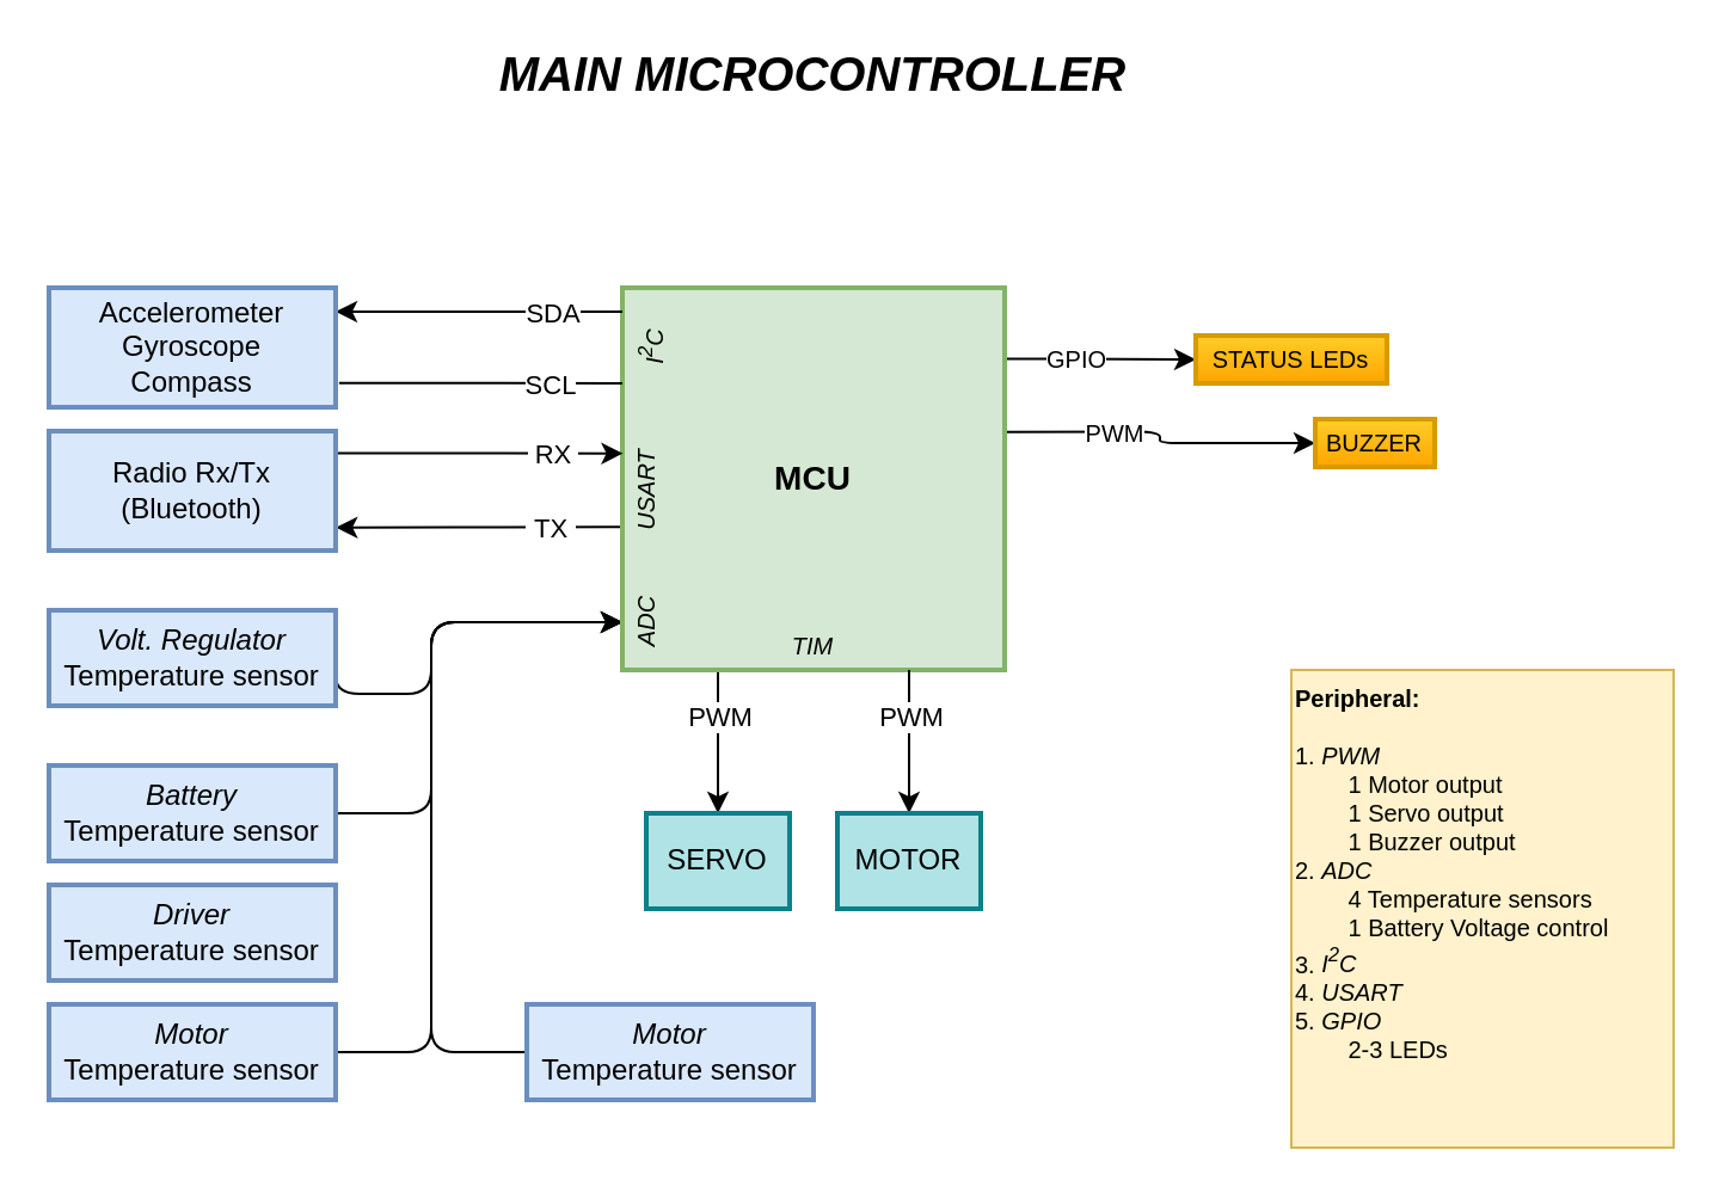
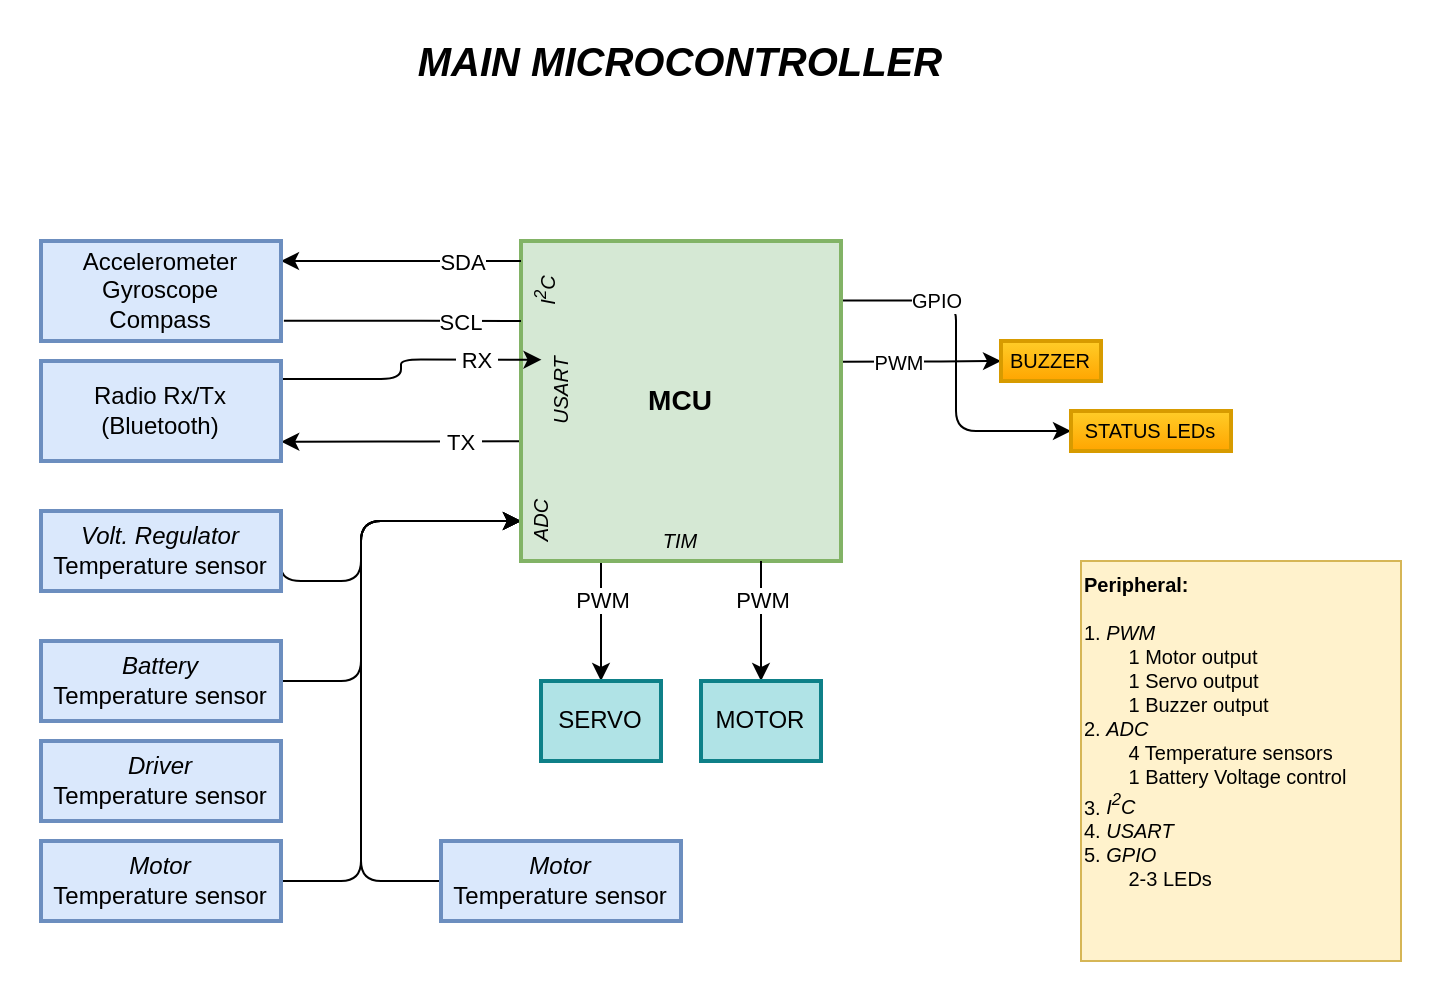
  <mxCell id="0" />
  <mxCell id="1" parent="0" />
  <mxCell id="2" style="edgeStyle=orthogonalEdgeStyle;rounded=1;orthogonalLoop=1;jettySize=auto;html=1;entryX=0;entryY=0.5;entryDx=0;entryDy=0;" parent="1" source="39" target="32" edge="1"><mxGeometry relative="1" as="geometry"><Array as="points"><mxPoint x="180" y="440" /><mxPoint x="180" y="260" /></Array></mxGeometry></mxCell>
  <mxCell id="3" style="edgeStyle=orthogonalEdgeStyle;rounded=1;orthogonalLoop=1;jettySize=auto;html=1;entryX=0;entryY=0.5;entryDx=0;entryDy=0;startArrow=none;startFill=0;endArrow=classic;endFill=1;strokeWidth=1;" parent="1" source="38" target="32" edge="1"><mxGeometry relative="1" as="geometry"><Array as="points"><mxPoint x="180" y="440" /><mxPoint x="180" y="260" /></Array></mxGeometry></mxCell>
  <mxCell id="4" style="edgeStyle=orthogonalEdgeStyle;rounded=1;orthogonalLoop=1;jettySize=auto;html=1;entryX=0;entryY=0.5;entryDx=0;entryDy=0;fontSize=14;exitX=1;exitY=0.5;exitDx=0;exitDy=0;" parent="1" source="36" edge="1"><mxGeometry relative="1" as="geometry"><mxPoint x="140" y="320.007" as="sourcePoint" /><mxPoint x="260" y="260" as="targetPoint" /><Array as="points"><mxPoint x="180" y="290" /><mxPoint x="180" y="260" /></Array></mxGeometry></mxCell>
  <mxCell id="5" style="edgeStyle=orthogonalEdgeStyle;rounded=1;orthogonalLoop=1;jettySize=auto;html=1;entryX=0;entryY=0.5;entryDx=0;entryDy=0;fontSize=14;exitX=1;exitY=0.5;exitDx=0;exitDy=0;" parent="1" source="35" target="32" edge="1"><mxGeometry relative="1" as="geometry"><Array as="points"><mxPoint x="180" y="340" /><mxPoint x="180" y="260" /></Array></mxGeometry></mxCell>
  <mxCell id="6" style="edgeStyle=orthogonalEdgeStyle;orthogonalLoop=1;jettySize=auto;html=1;rounded=1;entryX=1.001;entryY=0.807;entryDx=0;entryDy=0;entryPerimeter=0;exitX=0.001;exitY=0.626;exitDx=0;exitDy=0;exitPerimeter=0;" parent="1" source="14" target="18" edge="1"><mxGeometry relative="1" as="geometry"><mxPoint x="250" y="220" as="sourcePoint" /><mxPoint x="420" y="-35" as="targetPoint" /><Array as="points"><mxPoint x="200" y="220" /></Array></mxGeometry></mxCell>
  <mxCell id="7" value="&amp;nbsp;TX&amp;nbsp;" style="edgeLabel;html=1;align=center;verticalAlign=middle;resizable=0;points=[];" parent="6" vertex="1" connectable="0"><mxGeometry x="-0.762" y="-2" relative="1" as="geometry"><mxPoint x="-17" y="2" as="offset" /></mxGeometry></mxCell>
  <mxCell id="8" style="edgeStyle=orthogonalEdgeStyle;orthogonalLoop=1;jettySize=auto;html=1;entryX=0;entryY=0.5;entryDx=0;entryDy=0;fontSize=10;startArrow=none;startFill=0;endArrow=classic;endFill=1;rounded=1;exitX=0.997;exitY=0.186;exitDx=0;exitDy=0;exitPerimeter=0;" parent="1" source="14" target="28" edge="1"><mxGeometry relative="1" as="geometry"><Array as="points" /></mxGeometry></mxCell>
  <mxCell id="9" value="GPIO" style="edgeLabel;html=1;align=center;verticalAlign=middle;resizable=0;points=[];fontSize=10;" parent="8" vertex="1" connectable="0"><mxGeometry x="-0.633" relative="1" as="geometry"><mxPoint x="15" as="offset" /></mxGeometry></mxCell>
  <mxCell id="10" style="edgeStyle=orthogonalEdgeStyle;rounded=1;orthogonalLoop=1;jettySize=auto;html=1;entryX=0;entryY=0.5;entryDx=0;entryDy=0;fontSize=10;startArrow=none;startFill=0;endArrow=classic;endFill=1;strokeColor=default;exitX=1;exitY=0.377;exitDx=0;exitDy=0;exitPerimeter=0;" parent="1" source="14" target="29" edge="1"><mxGeometry relative="1" as="geometry"><mxPoint x="420" y="250" as="sourcePoint" /><Array as="points" /></mxGeometry></mxCell>
  <mxCell id="11" value="PWM" style="edgeLabel;html=1;align=center;verticalAlign=middle;resizable=0;points=[];fontSize=10;" parent="10" vertex="1" connectable="0"><mxGeometry x="-0.378" relative="1" as="geometry"><mxPoint x="4" as="offset" /></mxGeometry></mxCell>
  <mxCell id="12" style="edgeStyle=orthogonalEdgeStyle;rounded=1;orthogonalLoop=1;jettySize=auto;html=1;exitX=0.25;exitY=1;exitDx=0;exitDy=0;entryX=0.5;entryY=0;entryDx=0;entryDy=0;strokeWidth=1;" parent="1" source="14" target="37" edge="1"><mxGeometry relative="1" as="geometry" /></mxCell>
  <mxCell id="13" value="PWM" style="edgeLabel;html=1;align=center;verticalAlign=middle;resizable=0;points=[];" parent="12" vertex="1" connectable="0"><mxGeometry x="-0.79" y="-1" relative="1" as="geometry"><mxPoint x="1" y="13" as="offset" /></mxGeometry></mxCell>
  <mxCell id="14" value="&lt;font style=&quot;font-size: 14px&quot;&gt;&lt;b&gt;MCU&lt;br&gt;&lt;/b&gt;&lt;/font&gt;" style="whiteSpace=wrap;html=1;aspect=fixed;strokeWidth=2;fillColor=#d5e8d4;strokeColor=#82b366;shadow=0;sketch=0;" parent="1" vertex="1"><mxGeometry x="260" y="120" width="160" height="160" as="geometry" /></mxCell>
  <mxCell id="15" value="&lt;i&gt;Driver&lt;/i&gt;&lt;br&gt;Temperature sensor" style="rounded=0;whiteSpace=wrap;html=1;strokeWidth=2;fillColor=#dae8fc;strokeColor=#6c8ebf;" parent="1" vertex="1"><mxGeometry x="20" y="370" width="120" height="40" as="geometry" /></mxCell>
  <mxCell id="16" style="edgeStyle=orthogonalEdgeStyle;orthogonalLoop=1;jettySize=auto;html=1;entryX=0.012;entryY=0.108;entryDx=0;entryDy=0;rounded=1;entryPerimeter=0;" parent="1" source="18" target="30" edge="1"><mxGeometry relative="1" as="geometry"><mxPoint x="260" y="195.08" as="targetPoint" /><Array as="points"><mxPoint x="200" y="189" /></Array></mxGeometry></mxCell>
  <mxCell id="17" value="&amp;nbsp;RX&amp;nbsp;" style="edgeLabel;html=1;align=center;verticalAlign=middle;resizable=0;points=[];" parent="16" vertex="1" connectable="0"><mxGeometry x="0.748" y="2" relative="1" as="geometry"><mxPoint x="-15" y="2" as="offset" /></mxGeometry></mxCell>
  <mxCell id="18" value="Radio Rx/Tx (Bluetooth)" style="rounded=0;whiteSpace=wrap;html=1;strokeWidth=2;fillColor=#dae8fc;strokeColor=#6c8ebf;" parent="1" vertex="1"><mxGeometry x="20" y="180" width="120" height="50" as="geometry" /></mxCell>
  <mxCell id="19" style="edgeStyle=orthogonalEdgeStyle;rounded=1;orthogonalLoop=1;jettySize=auto;html=1;endArrow=none;endFill=0;startArrow=classic;startFill=1;entryX=0.75;entryY=1;entryDx=0;entryDy=0;" parent="1" source="21" target="14" edge="1"><mxGeometry relative="1" as="geometry"><mxPoint x="300" y="290" as="targetPoint" /><Array as="points"><mxPoint x="380" y="330" /><mxPoint x="380" y="330" /></Array></mxGeometry></mxCell>
  <mxCell id="20" value="PWM" style="edgeLabel;html=1;align=center;verticalAlign=middle;resizable=0;points=[];" parent="19" vertex="1" connectable="0"><mxGeometry x="0.772" y="1" relative="1" as="geometry"><mxPoint x="1" y="12" as="offset" /></mxGeometry></mxCell>
  <mxCell id="21" value="MOTOR" style="rounded=0;whiteSpace=wrap;html=1;strokeWidth=2;fillColor=#b0e3e6;strokeColor=#0e8088;" parent="1" vertex="1"><mxGeometry x="350" y="340" width="60" height="40" as="geometry" /></mxCell>
  <mxCell id="22" style="edgeStyle=orthogonalEdgeStyle;rounded=1;orthogonalLoop=1;jettySize=auto;html=1;endArrow=none;endFill=0;startArrow=classic;startFill=1;" parent="1" source="26" edge="1"><mxGeometry relative="1" as="geometry"><mxPoint x="260" y="130" as="targetPoint" /><Array as="points"><mxPoint x="240" y="130" /><mxPoint x="240" y="130" /></Array></mxGeometry></mxCell>
  <mxCell id="23" value="SDA" style="edgeLabel;html=1;align=center;verticalAlign=middle;resizable=0;points=[];" parent="22" vertex="1" connectable="0"><mxGeometry x="0.716" relative="1" as="geometry"><mxPoint x="-13" as="offset" /></mxGeometry></mxCell>
  <mxCell id="24" style="edgeStyle=orthogonalEdgeStyle;rounded=1;orthogonalLoop=1;jettySize=auto;html=1;exitX=1.012;exitY=0.797;exitDx=0;exitDy=0;startArrow=none;startFill=0;endArrow=none;endFill=0;strokeColor=default;exitPerimeter=0;entryX=0;entryY=0.25;entryDx=0;entryDy=0;" parent="1" source="26" target="14" edge="1"><mxGeometry relative="1" as="geometry"><mxPoint x="250" y="160" as="targetPoint" /><Array as="points" /></mxGeometry></mxCell>
  <mxCell id="25" value="SCL" style="edgeLabel;html=1;align=center;verticalAlign=middle;resizable=0;points=[];" parent="24" vertex="1" connectable="0"><mxGeometry x="0.759" relative="1" as="geometry"><mxPoint x="-16" as="offset" /></mxGeometry></mxCell>
  <mxCell id="26" value="Accelerometer&lt;br&gt;Gyroscope&lt;br&gt;Compass" style="rounded=0;whiteSpace=wrap;html=1;strokeWidth=2;fillColor=#dae8fc;strokeColor=#6c8ebf;" parent="1" vertex="1"><mxGeometry x="20" y="120" width="120" height="50" as="geometry" /></mxCell>
  <mxCell id="27" value="&lt;b&gt;Peripheral:&lt;br&gt;&lt;/b&gt;&lt;br&gt;1. &lt;i&gt;PWM&lt;/i&gt;&lt;br&gt;&lt;span style=&quot;white-space: pre&quot;&gt;&#09;&lt;/span&gt;1&amp;nbsp;Motor output&lt;br&gt;&lt;span style=&quot;white-space: pre&quot;&gt;&#09;&lt;/span&gt;1 Servo output&lt;br&gt;&lt;span style=&quot;white-space: pre&quot;&gt;&#09;&lt;/span&gt;1 Buzzer output&lt;br&gt;2. &lt;i&gt;ADC&lt;/i&gt;&lt;br&gt;&lt;span style=&quot;white-space: pre&quot;&gt;&#09;&lt;/span&gt;4 Temperature sensors&lt;br&gt;&amp;nbsp; &amp;nbsp; &amp;nbsp; &amp;nbsp; 1 Battery Voltage control&lt;br&gt;3. &lt;i&gt;I&lt;sup&gt;2&lt;/sup&gt;C&lt;/i&gt;&lt;br&gt;4. &lt;i&gt;USART&lt;/i&gt;&lt;br&gt;5. &lt;i&gt;GPIO&lt;/i&gt;&lt;br&gt;&lt;span style=&quot;white-space: pre&quot;&gt;&#09;&lt;/span&gt;2-3 LEDs" style="text;html=1;strokeColor=#d6b656;fillColor=#fff2cc;align=left;verticalAlign=top;whiteSpace=wrap;rounded=0;fontSize=10;horizontal=1;labelBackgroundColor=none;sketch=0;" parent="1" vertex="1"><mxGeometry x="540" y="280" width="160" height="200" as="geometry" /></mxCell>
- <mxCell id="28" value="STATUS LEDs" style="rounded=0;whiteSpace=wrap;html=1;fontSize=10;strokeWidth=2;horizontal=1;fillColor=#ffcd28;strokeColor=#d79b00;gradientColor=#ffa500;" parent="1" vertex="1"><mxGeometry x="500" y="140" width="80" height="20" as="geometry" /></mxCell>
- <mxCell id="29" value="BUZZER" style="rounded=0;whiteSpace=wrap;html=1;fontSize=10;strokeWidth=2;horizontal=1;fillColor=#ffcd28;strokeColor=#d79b00;gradientColor=#ffa500;" parent="1" vertex="1"><mxGeometry x="550" y="175" width="50" height="20" as="geometry" /></mxCell>
- <mxCell id="30" value="USART" style="text;html=1;strokeColor=none;fillColor=none;align=center;verticalAlign=middle;whiteSpace=wrap;rounded=0;labelBackgroundColor=none;labelBorderColor=none;fontSize=10;fontStyle=2;horizontal=0;" parent="1" vertex="1"><mxGeometry x="260" y="185" width="20" height="40" as="geometry" /></mxCell>
+ <mxCell id="28" value="STATUS LEDs" style="rounded=0;whiteSpace=wrap;html=1;fontSize=10;strokeWidth=2;horizontal=1;fillColor=#ffcd28;strokeColor=#d79b00;gradientColor=#ffa500;" parent="1" vertex="1"><mxGeometry x="535" y="205" width="80" height="20" as="geometry" /></mxCell>
+ <mxCell id="29" value="BUZZER" style="rounded=0;whiteSpace=wrap;html=1;fontSize=10;strokeWidth=2;horizontal=1;fillColor=#ffcd28;strokeColor=#d79b00;gradientColor=#ffa500;" parent="1" vertex="1"><mxGeometry x="500" y="170" width="50" height="20" as="geometry" /></mxCell>
+ <mxCell id="30" value="USART" style="text;html=1;strokeColor=none;fillColor=none;align=center;verticalAlign=middle;whiteSpace=wrap;rounded=0;labelBackgroundColor=none;labelBorderColor=none;fontSize=10;fontStyle=2;horizontal=0;" parent="1" vertex="1"><mxGeometry x="270" y="175" width="20" height="40" as="geometry" /></mxCell>
  <mxCell id="31" value="I&lt;sup&gt;2&lt;/sup&gt;C" style="text;html=1;strokeColor=none;fillColor=none;align=center;verticalAlign=middle;whiteSpace=wrap;rounded=0;labelBackgroundColor=none;labelBorderColor=none;fontSize=10;horizontal=0;fontStyle=2" parent="1" vertex="1"><mxGeometry x="260" y="130" width="24" height="30" as="geometry" /></mxCell>
  <mxCell id="32" value="ADC" style="text;html=1;strokeColor=none;fillColor=none;align=center;verticalAlign=middle;whiteSpace=wrap;rounded=0;labelBackgroundColor=none;labelBorderColor=none;fontSize=10;fontStyle=2;horizontal=0;" parent="1" vertex="1"><mxGeometry x="260" y="240" width="20" height="40" as="geometry" /></mxCell>
  <mxCell id="33" value="TIM" style="text;html=1;strokeColor=none;fillColor=none;align=center;verticalAlign=middle;whiteSpace=wrap;rounded=0;labelBackgroundColor=none;labelBorderColor=none;fontSize=10;fontStyle=2" parent="1" vertex="1"><mxGeometry x="295" y="260" width="90" height="20" as="geometry" /></mxCell>
  <mxCell id="34" value="MAIN MICROCONTROLLER" style="text;html=1;strokeColor=none;fillColor=none;align=center;verticalAlign=middle;whiteSpace=wrap;rounded=0;fontStyle=3;fontSize=20;" parent="1" vertex="1"><mxGeometry x="205" y="20" width="270" height="20" as="geometry" /></mxCell>
  <mxCell id="35" value="&lt;i&gt;Battery&lt;/i&gt;&lt;br&gt;Temperature sensor" style="rounded=0;whiteSpace=wrap;html=1;strokeWidth=2;fillColor=#dae8fc;strokeColor=#6c8ebf;" parent="1" vertex="1"><mxGeometry x="20" y="320" width="120" height="40" as="geometry" /></mxCell>
  <mxCell id="36" value="&lt;i&gt;Volt. Regulator&lt;br&gt;&lt;/i&gt;Temperature sensor" style="rounded=0;whiteSpace=wrap;html=1;strokeWidth=2;fillColor=#dae8fc;strokeColor=#6c8ebf;" parent="1" vertex="1"><mxGeometry x="20" y="255" width="120" height="40" as="geometry" /></mxCell>
  <mxCell id="37" value="SERVO" style="rounded=0;whiteSpace=wrap;html=1;strokeWidth=2;fillColor=#b0e3e6;strokeColor=#0e8088;" parent="1" vertex="1"><mxGeometry x="270" y="340" width="60" height="40" as="geometry" /></mxCell>
  <mxCell id="38" value="&lt;i&gt;Motor&lt;br&gt;&lt;/i&gt;Temperature sensor" style="rounded=0;whiteSpace=wrap;html=1;strokeWidth=2;fillColor=#dae8fc;strokeColor=#6c8ebf;" parent="1" vertex="1"><mxGeometry x="20" y="420" width="120" height="40" as="geometry" /></mxCell>
  <mxCell id="39" value="&lt;i&gt;Motor&lt;br&gt;&lt;/i&gt;Temperature sensor" style="rounded=0;whiteSpace=wrap;html=1;strokeWidth=2;fillColor=#dae8fc;strokeColor=#6c8ebf;" parent="1" vertex="1"><mxGeometry x="220" y="420" width="120" height="40" as="geometry" /></mxCell>
